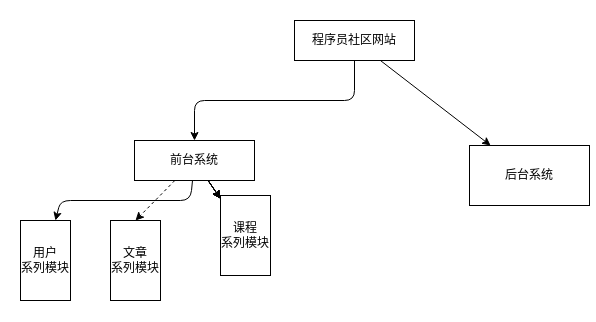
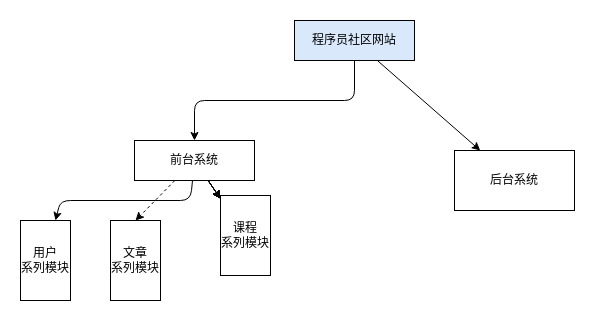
  <mxCell id="0" />
  <mxCell id="1" parent="0" />
  <mxCell id="2" value="" style="edgeStyle=none;html=1;" edge="1" parent="1" source="4" target="12"><mxGeometry relative="1" as="geometry"><Array as="points"><mxPoint x="354" y="100" /><mxPoint x="194" y="100" /></Array></mxGeometry></mxCell>
  <mxCell id="3" value="" style="edgeStyle=none;html=1;" edge="1" parent="1" source="4" target="13"><mxGeometry relative="1" as="geometry" /></mxCell>
- <mxCell id="4" value="程序员社区网站" style="rounded=0;whiteSpace=wrap;html=1;" vertex="1" parent="1"><mxGeometry x="294" y="20" width="120" height="40" as="geometry" /></mxCell>
+ <mxCell id="4" value="程序员社区网站" style="rounded=0;whiteSpace=wrap;html=1;fillColor=#dae8fc;" vertex="1" parent="1"><mxGeometry x="294" y="20" width="120" height="40" as="geometry" /></mxCell>
  <mxCell id="5" value="" style="edgeStyle=none;html=1;" edge="1" parent="1" source="12" target="15"><mxGeometry relative="1" as="geometry" /></mxCell>
  <mxCell id="6" value="" style="edgeStyle=none;html=1;" edge="1" parent="1" source="12" target="15"><mxGeometry relative="1" as="geometry" /></mxCell>
  <mxCell id="7" value="" style="edgeStyle=none;html=1;" edge="1" parent="1" source="12" target="15"><mxGeometry relative="1" as="geometry" /></mxCell>
  <mxCell id="8" value="" style="edgeStyle=none;html=1;" edge="1" parent="1" source="12" target="16"><mxGeometry relative="1" as="geometry"><Array as="points"><mxPoint x="190" y="200" /><mxPoint x="60" y="200" /></Array></mxGeometry></mxCell>
  <mxCell id="9" value="" style="edgeStyle=none;html=1;" edge="1" parent="1" source="12" target="15"><mxGeometry relative="1" as="geometry" /></mxCell>
  <mxCell id="10" value="" style="edgeStyle=none;html=1;" edge="1" parent="1" source="12" target="15"><mxGeometry relative="1" as="geometry" /></mxCell>
  <mxCell id="11" style="edgeStyle=none;html=1;entryX=0.5;entryY=0;entryDx=0;entryDy=0;dashed=1;" edge="1" parent="1" source="12" target="14"><mxGeometry relative="1" as="geometry" /></mxCell>
  <mxCell id="12" value="前台系统" style="whiteSpace=wrap;html=1;rounded=0;" vertex="1" parent="1"><mxGeometry x="134" y="140" width="120" height="40" as="geometry" /></mxCell>
- <mxCell id="13" value="后台系统" style="whiteSpace=wrap;html=1;rounded=0;" vertex="1" parent="1"><mxGeometry x="469" y="145" width="120" height="60" as="geometry" /></mxCell>
+ <mxCell id="13" value="后台系统" style="whiteSpace=wrap;html=1;rounded=0;" vertex="1" parent="1"><mxGeometry x="454" y="150" width="120" height="60" as="geometry" /></mxCell>
  <mxCell id="14" value="文章&lt;br&gt;系列模块" style="whiteSpace=wrap;html=1;rounded=0;verticalAlign=middle;horizontal=1;textDirection=ltr;labelPosition=center;verticalLabelPosition=middle;align=center;" vertex="1" parent="1"><mxGeometry x="110" y="220" width="50" height="80" as="geometry" /></mxCell>
  <mxCell id="15" value="课程&lt;br&gt;系列模块" style="whiteSpace=wrap;html=1;rounded=0;" vertex="1" parent="1"><mxGeometry x="220" y="195" width="50" height="80" as="geometry" /></mxCell>
  <mxCell id="16" value="用户&lt;br&gt;系列模块" style="whiteSpace=wrap;html=1;rounded=0;" vertex="1" parent="1"><mxGeometry x="20" y="220" width="50" height="80" as="geometry" /></mxCell>
